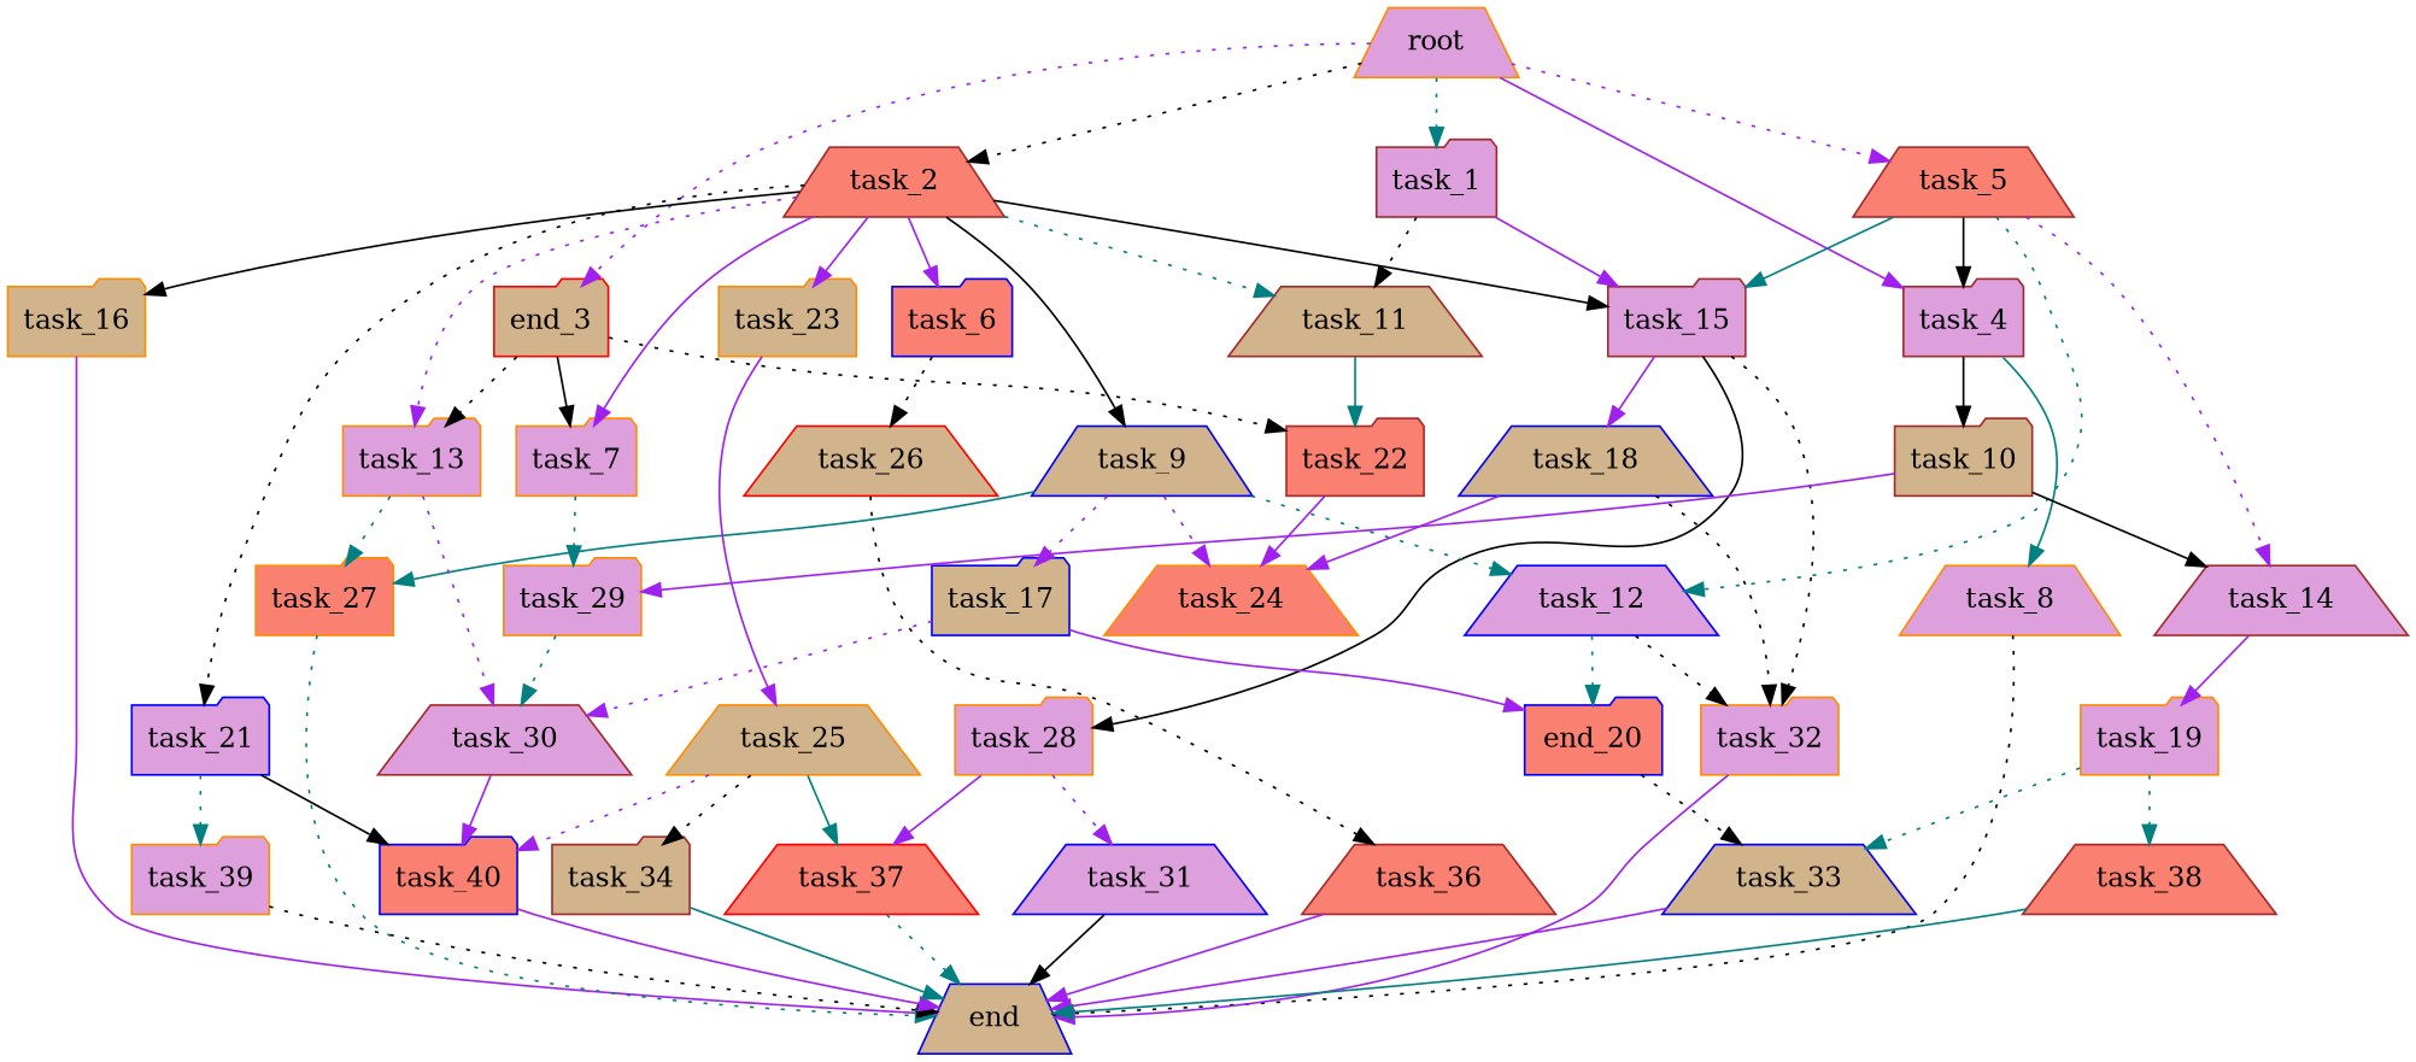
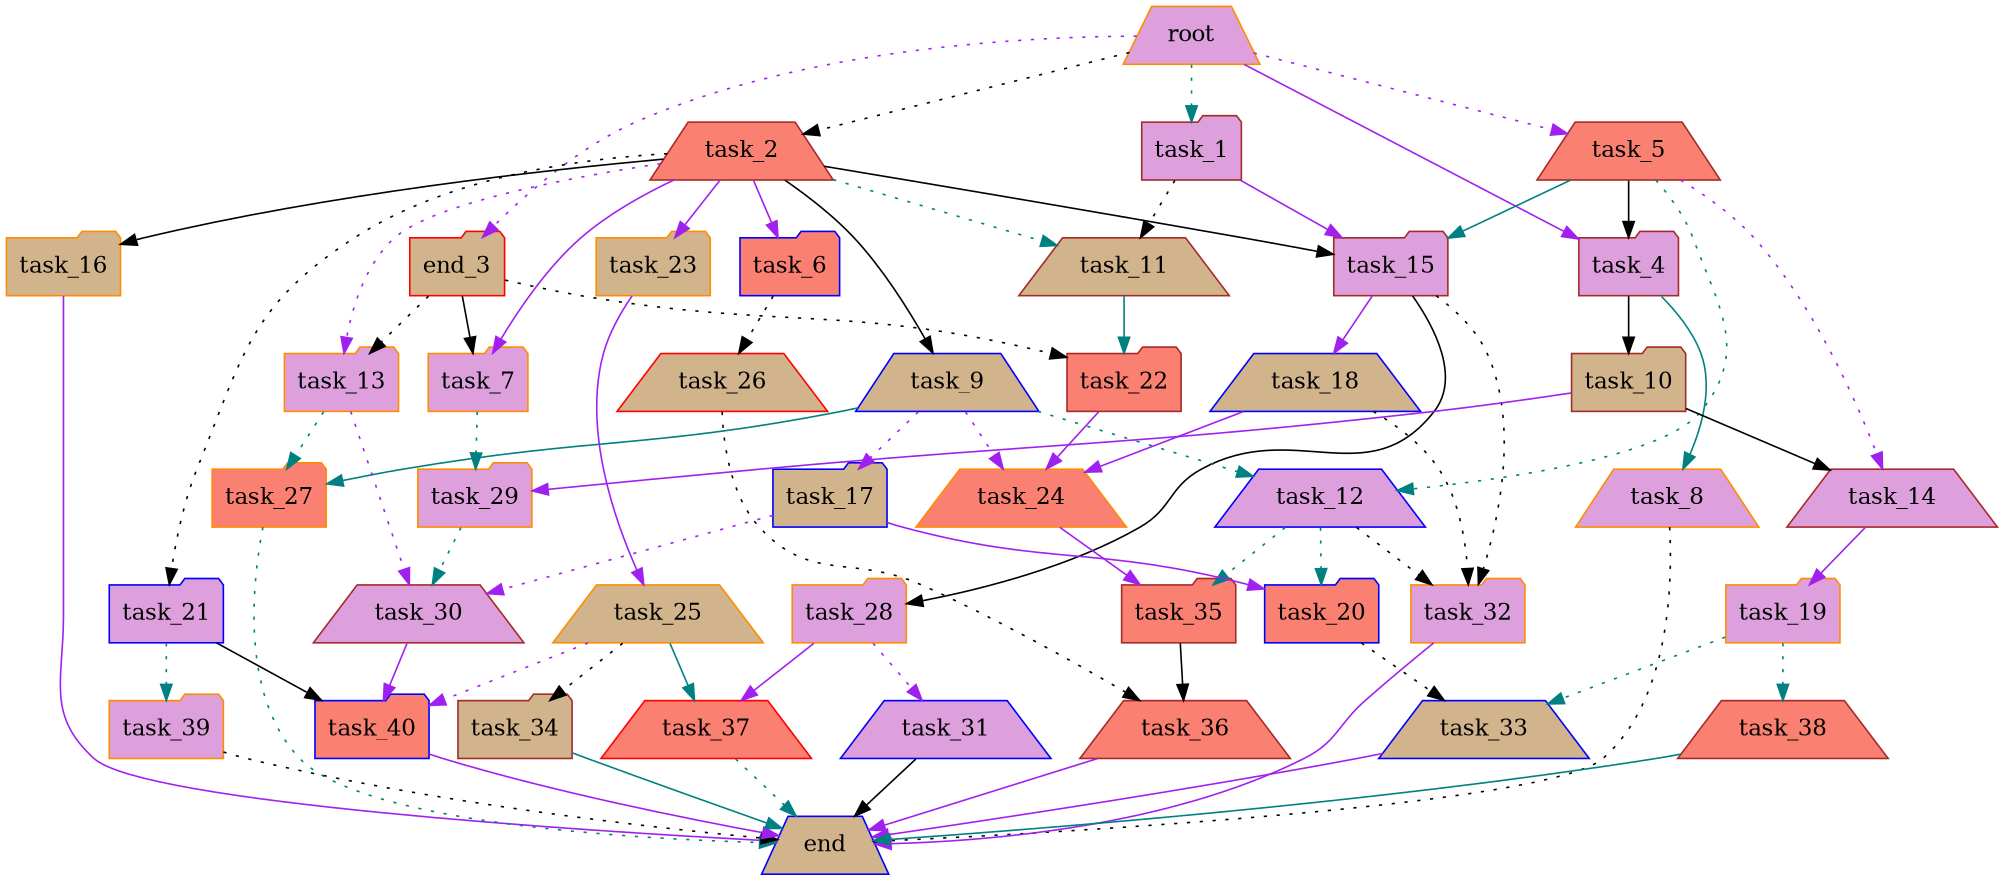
  digraph {
    node [color=darkorange fillcolor=plum shape=folder style=filled]
    edge [color=purple style=dotted]
    root [shape=trapezium]
    task_1 [color=brown]
    task_2 [color=brown fillcolor=salmon shape=trapezium]
    n4 [color=red fillcolor=tan label=end_3]
    task_4 [color=brown]
    task_5 [color=brown fillcolor=salmon shape=trapezium]
    task_11 [color=brown fillcolor=tan shape=trapezium]
    task_15 [color=brown]
    task_6 [color=blue fillcolor=salmon]
    task_7
    task_9 [color=blue fillcolor=tan shape=trapezium]
    task_13
    task_16 [fillcolor=tan]
    task_21 [color=blue]
    task_23 [fillcolor=tan]
    task_22 [color=brown fillcolor=salmon]
    task_8 [shape=trapezium]
    task_10 [color=brown fillcolor=tan]
    task_12 [color=blue shape=trapezium]
    task_14 [color=brown shape=trapezium]
    task_32
    task_18 [color=blue fillcolor=tan shape=trapezium]
    task_28
    task_26 [color=red fillcolor=tan shape=trapezium]
    task_29
    task_17 [color=blue fillcolor=tan]
    task_24 [fillcolor=salmon shape=trapezium]
    task_27 [fillcolor=salmon]
    task_30 [color=brown shape=trapezium]
    end [color=blue fillcolor=tan shape=trapezium]
    task_39
    task_40 [color=blue fillcolor=salmon]
    task_25 [fillcolor=tan shape=trapezium]
-   task_20 [color=blue fillcolor=salmon label=end_20]
+   task_20 [color=blue fillcolor=salmon]
+   task_35 [color=brown fillcolor=salmon]
    task_19
    task_36 [color=brown fillcolor=salmon shape=trapezium]
    task_33 [color=blue fillcolor=tan shape=trapezium]
    task_38 [color=brown fillcolor=salmon shape=trapezium]
    task_37 [color=red fillcolor=salmon shape=trapezium]
    task_31 [color=blue shape=trapezium]
    task_34 [color=brown fillcolor=tan]
    root -> task_1 [color=teal]
    root -> task_2 [color=black]
    root -> n4
    root -> task_4 [style=solid]
    root -> task_5
    task_1 -> task_11 [color=black]
    task_1 -> task_15 [style=solid]
    task_2 -> task_11 [color=teal]
    task_2 -> task_15 [color=black style=solid]
    task_2 -> task_6 [style=solid]
    task_2 -> task_7 [style=solid]
    task_2 -> task_9 [color=black style=solid]
    task_2 -> task_13
    task_2 -> task_16 [color=black style=solid]
    task_2 -> task_21 [color=black]
    task_2 -> task_23 [style=solid]
    n4 -> task_7 [color=black style=solid]
    n4 -> task_13 [color=black]
    n4 -> task_22 [color=black]
    task_4 -> task_8 [color=teal style=solid]
    task_4 -> task_10 [color=black style=solid]
    task_5 -> task_4 [color=black style=solid]
    task_5 -> task_15 [color=teal style=solid]
    task_5 -> task_12 [color=teal]
    task_5 -> task_14
    task_11 -> task_22 [color=teal style=solid]
    task_15 -> task_32 [color=black]
    task_15 -> task_18 [style=solid]
    task_15 -> task_28 [color=black style=solid]
    task_6 -> task_26 [color=black]
    task_7 -> task_29 [color=teal]
    task_9 -> task_12 [color=teal]
    task_9 -> task_17
    task_9 -> task_24
    task_9 -> task_27 [color=teal style=solid]
    task_13 -> task_27 [color=teal]
    task_13 -> task_30
    task_16 -> end [style=solid]
    task_21 -> task_39 [color=teal]
    task_21 -> task_40 [color=black style=solid]
    task_23 -> task_25 [style=solid]
    task_22 -> task_24 [style=solid]
    task_8 -> end [color=black]
    task_10 -> task_14 [color=black style=solid]
    task_10 -> task_29 [style=solid]
    task_12 -> task_32 [color=black]
    task_12 -> task_20 [color=teal]
+   task_12 -> task_35 [color=teal]
    task_14 -> task_19 [style=solid]
    task_32 -> end [style=solid]
    task_18 -> task_32 [color=black]
    task_18 -> task_24 [style=solid]
    task_28 -> task_37 [style=solid]
    task_28 -> task_31
    task_26 -> task_36 [color=black]
    task_29 -> task_30 [color=teal]
    task_17 -> task_30
    task_17 -> task_20 [style=solid]
+   task_24 -> task_35 [style=solid]
    task_27 -> end [color=teal]
    task_30 -> task_40 [style=solid]
    task_39 -> end [color=black]
    task_40 -> end [style=solid]
    task_25 -> task_40
    task_25 -> task_37 [color=teal style=solid]
    task_25 -> task_34 [color=black]
    task_20 -> task_33 [color=black]
+   task_35 -> task_36 [color=black style=solid]
    task_19 -> task_33 [color=teal]
    task_19 -> task_38 [color=teal]
    task_36 -> end [style=solid]
    task_33 -> end [style=solid]
    task_38 -> end [color=teal style=solid]
    task_37 -> end [color=teal]
    task_31 -> end [color=black style=solid]
    task_34 -> end [color=teal style=solid]
  }
